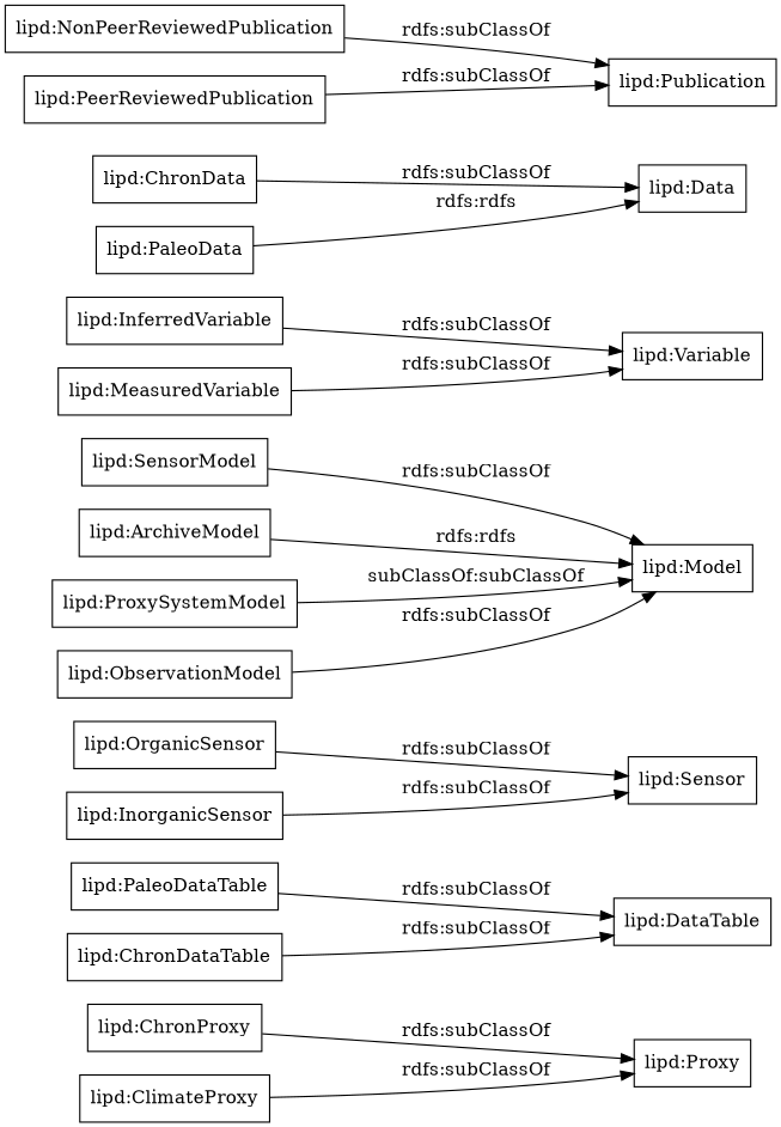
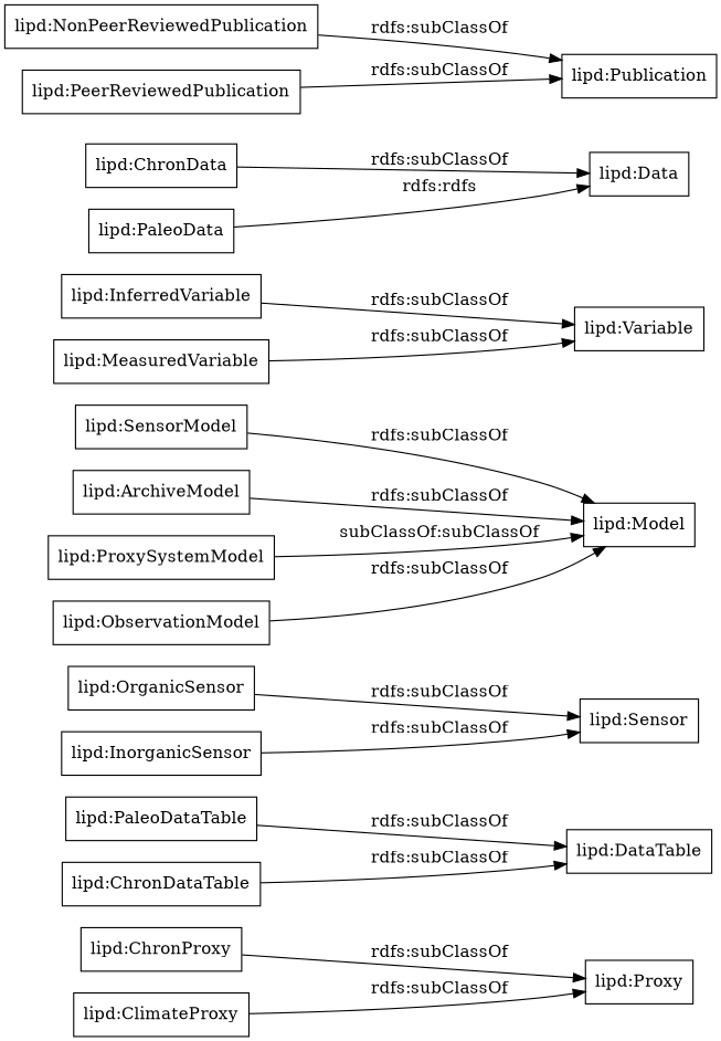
  digraph {
    rankdir=LR
    node [color=black shape=rectangle]
    "lipd:ChronProxy"
    "lipd:Proxy"
    "lipd:PaleoDataTable"
    "lipd:DataTable"
    "lipd:OrganicSensor"
    "lipd:Sensor"
    "lipd:SensorModel"
    "lipd:Model"
    "lipd:InferredVariable"
    "lipd:Variable"
    "lipd:ChronData"
    "lipd:Data"
    "lipd:NonPeerReviewedPublication"
    "lipd:Publication"
    "lipd:ArchiveModel"
    "lipd:MeasuredVariable"
    "lipd:ClimateProxy"
    "lipd:ProxySystemModel"
    "lipd:ObservationModel"
    "lipd:InorganicSensor"
    "lipd:ChronDataTable"
    "lipd:PaleoData"
    "lipd:PeerReviewedPublication"
    "lipd:ChronProxy" -> "lipd:Proxy" [label="rdfs:subClassOf"]
    "lipd:PaleoDataTable" -> "lipd:DataTable" [label="rdfs:subClassOf"]
    "lipd:OrganicSensor" -> "lipd:Sensor" [label="rdfs:subClassOf"]
    "lipd:SensorModel" -> "lipd:Model" [label="rdfs:subClassOf"]
    "lipd:InferredVariable" -> "lipd:Variable" [label="rdfs:subClassOf"]
    "lipd:ChronData" -> "lipd:Data" [label="rdfs:subClassOf"]
    "lipd:NonPeerReviewedPublication" -> "lipd:Publication" [label="rdfs:subClassOf"]
-   "lipd:ArchiveModel" -> "lipd:Model" [label="rdfs:rdfs"]
+   "lipd:ArchiveModel" -> "lipd:Model" [label="rdfs:subClassOf"]
    "lipd:MeasuredVariable" -> "lipd:Variable" [label="rdfs:subClassOf"]
    "lipd:ClimateProxy" -> "lipd:Proxy" [label="rdfs:subClassOf"]
    "lipd:ProxySystemModel" -> "lipd:Model" [label="subClassOf:subClassOf"]
    "lipd:ObservationModel" -> "lipd:Model" [label="rdfs:subClassOf"]
    "lipd:InorganicSensor" -> "lipd:Sensor" [label="rdfs:subClassOf"]
    "lipd:ChronDataTable" -> "lipd:DataTable" [label="rdfs:subClassOf"]
    "lipd:PaleoData" -> "lipd:Data" [label="rdfs:rdfs"]
    "lipd:PeerReviewedPublication" -> "lipd:Publication" [label="rdfs:subClassOf"]
  }
